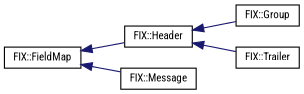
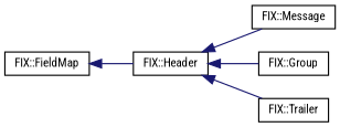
  digraph {
    fontname="Roboto Condensed"
    rankdir=LR
    node [color=black fillcolor=white fontname="Roboto Condensed" fontsize=10 shape=record style=filled]
    edge [color=midnightblue dir=back fontname="Roboto Condensed" fontsize=10 labelfontname=Helvetica labelfontsize=10 style=solid]
    n1 [height=0.2 label="FIX::FieldMap" width=0.4]
    n2 [height=0.2 label="FIX::Header" width=0.4]
    n3 [height=0.2 label="FIX::Message" width=0.4]
    n4 [height=0.2 label="FIX::Group" width=0.4]
    n5 [height=0.2 label="FIX::Trailer" width=0.4]
    n1 -> n2
-   n1 -> n3
+   n2 -> n3
    n2 -> n4
    n2 -> n5
  }
